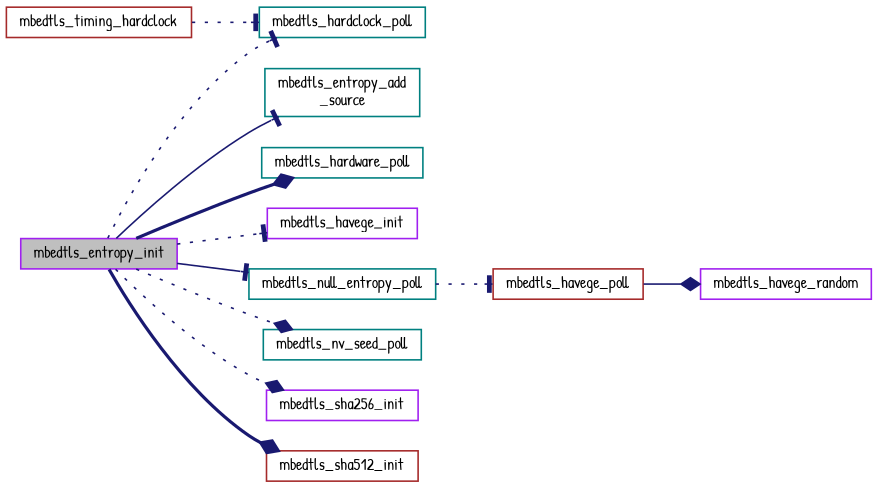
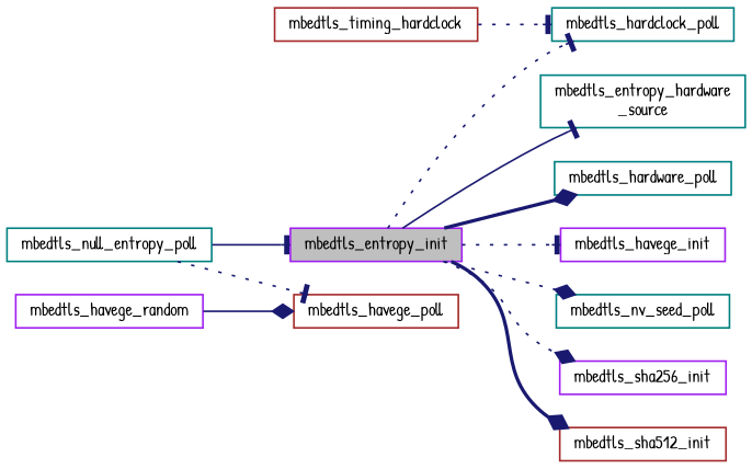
  digraph {
    fontname="Patrick Hand"
    rankdir=LR
    node [color=teal fillcolor=white fontname="Patrick Hand" fontsize=10 shape=record style=filled]
    edge [arrowhead=tee color=midnightblue fontname="Patrick Hand" fontsize=10 labelfontname=Helvetica labelfontsize=10 style=dotted]
    n1 [color=purple fillcolor=grey75 fontcolor=black height=0.2 label=mbedtls_entropy_init width=0.4]
-   n2 [height=0.2 label="mbedtls_entropy_add\l_source" width=0.4]
+   n2 [height=0.2 label="mbedtls_entropy_hardware\l_source" width=0.4]
    n3 [height=0.2 label=mbedtls_hardclock_poll width=0.4]
    n4 [height=0.2 label=mbedtls_hardware_poll width=0.4]
    n5 [color=purple height=0.2 label=mbedtls_havege_init width=0.4]
    n6 [height=0.2 label=mbedtls_null_entropy_poll width=0.4]
    n7 [height=0.2 label=mbedtls_nv_seed_poll width=0.4]
    n8 [color=purple height=0.2 label=mbedtls_sha256_init width=0.4]
    n9 [color=brown height=0.2 label=mbedtls_sha512_init width=0.4]
    n10 [color=brown height=0.2 label=mbedtls_havege_poll width=0.4]
    n11 [color=purple height=0.2 label=mbedtls_havege_random width=0.4]
    n12 [color=brown height=0.2 label=mbedtls_timing_hardclock width=0.4]
    n1 -> n2 [style=solid]
    n1 -> n3
    n1 -> n4 [arrowhead=diamond style=bold]
    n1 -> n5
-   n1 -> n6 [style=solid]
+   n6 -> n1 [style=solid]
    n1 -> n7 [arrowhead=diamond]
    n1 -> n8 [arrowhead=diamond]
    n1 -> n9 [arrowhead=diamond style=bold]
    n6 -> n10
-   n10 -> n11 [arrowhead=diamond style=solid]
+   n11 -> n10 [arrowhead=diamond style=solid]
    n12 -> n3
  }
